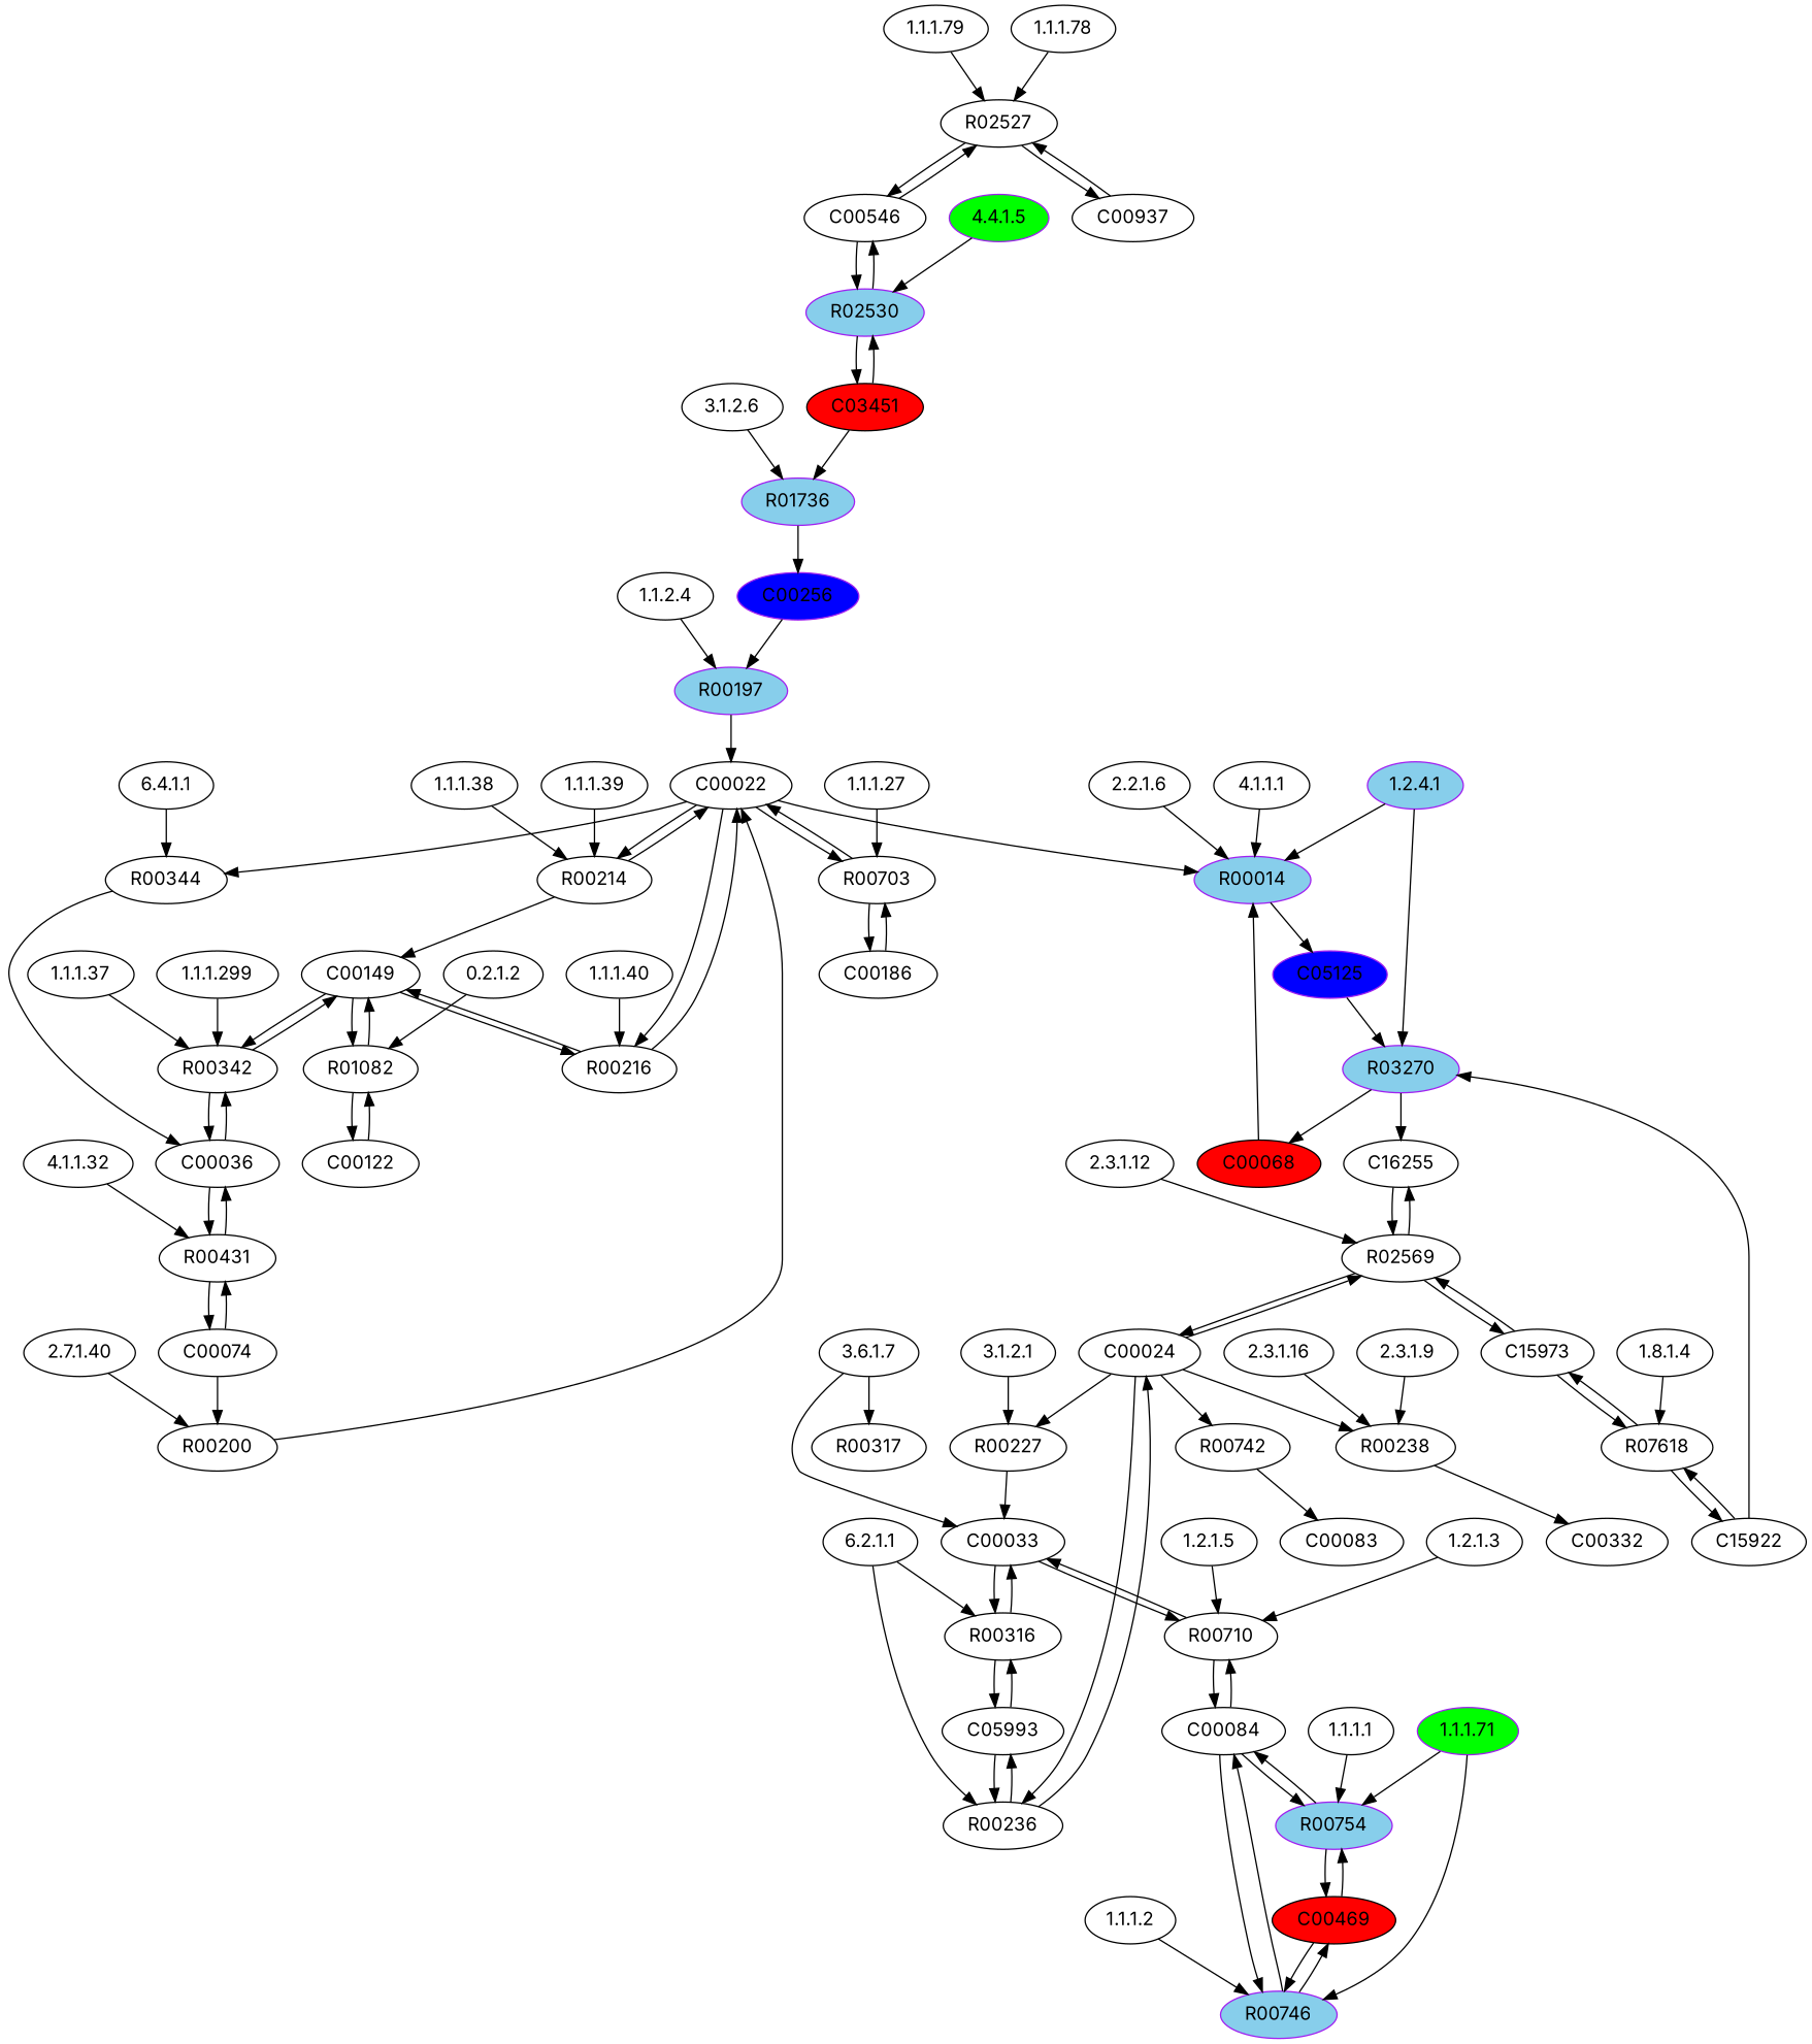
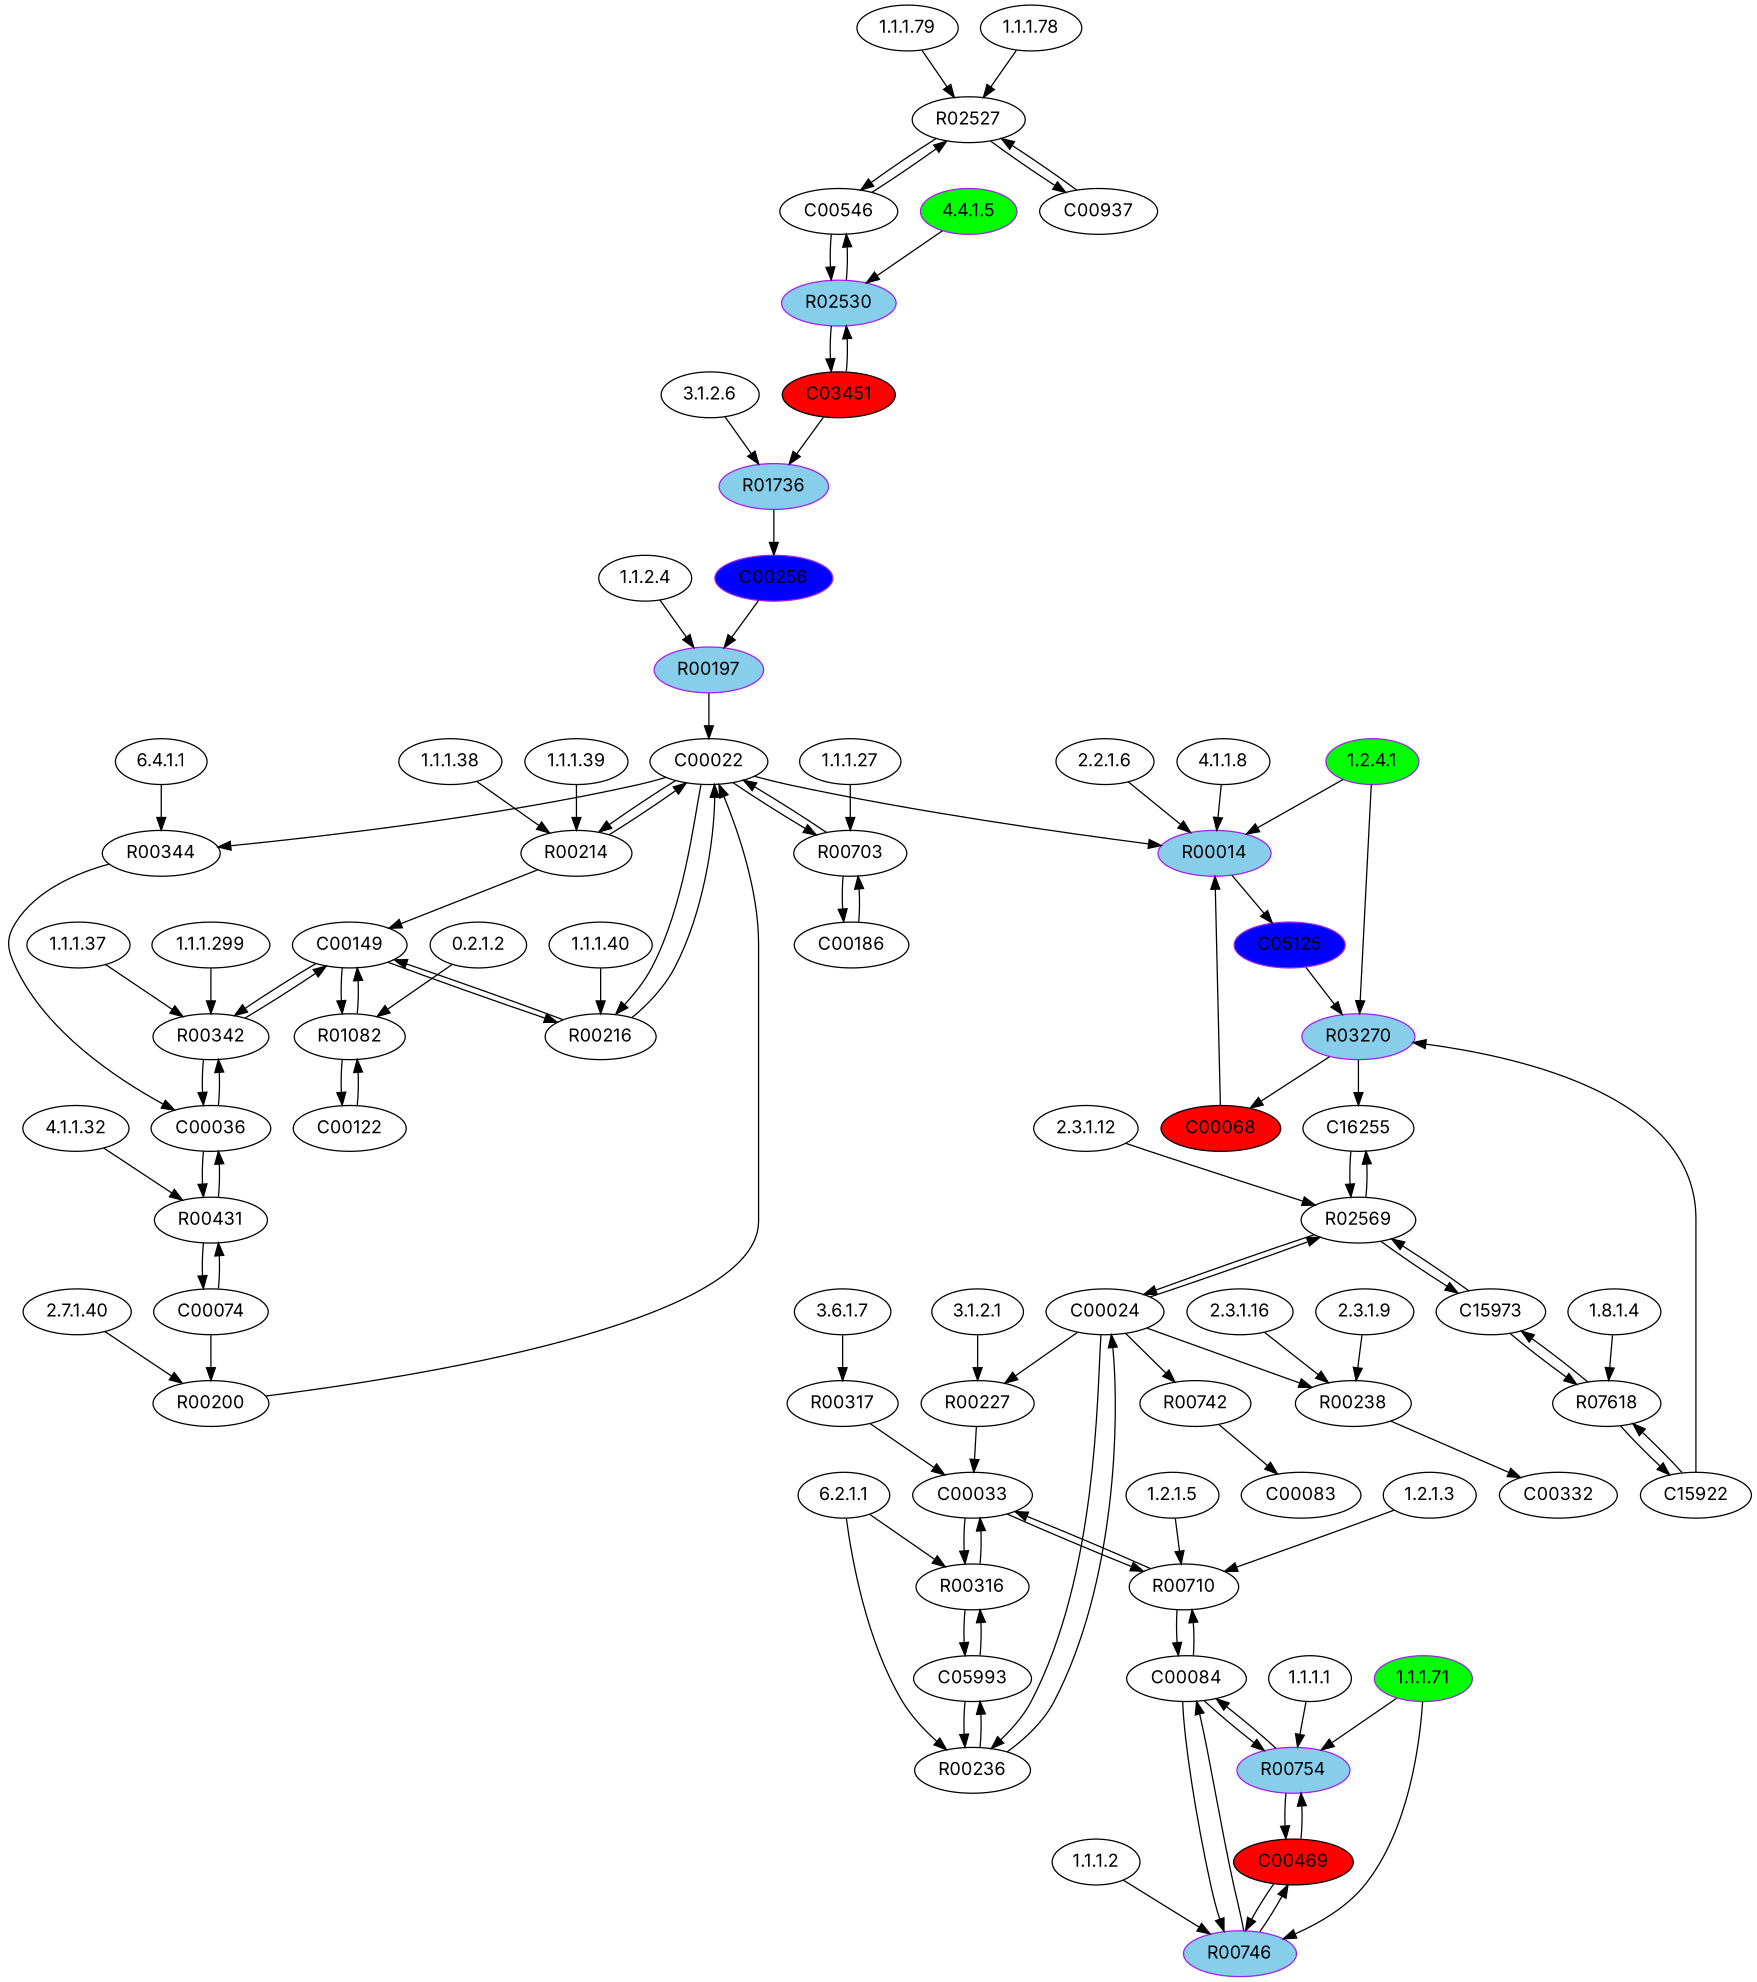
  digraph {
    fontname=Inter
    node [fontname=Inter type=E]
    edge [fontname=Inter]
    R02527 [type=R]
    "1.1.1.79"
    C00937 [type=C]
    C00546 [type=C]
    R00742 [type=R]
    C00083 [type=C]
    R00214 [type=R]
    "1.1.1.38"
    C00149 [type=C]
    C00022 [type=C]
    R00754 [color=purple fillcolor=skyblue style=filled type=R]
    "1.1.1.1"
    C00469 [fillcolor=red style=filled type=C]
    C00084 [type=C]
    "4.4.1.5" [color=purple fillcolor=green style=filled]
    R02530 [color=purple fillcolor=skyblue style=filled type=R]
    C03451 [fillcolor=red style=filled type=C]
    R00197 [color=purple fillcolor=skyblue style=filled type=R]
    "1.1.2.4"
    R00238 [type=R]
    "2.3.1.9"
    C00332 [type=C]
    R07618 [type=R]
    "1.8.1.4"
    C15973 [type=C]
    n26 [label=C15922 type=C]
    R00746 [color=purple fillcolor=skyblue style=filled type=R]
    "1.1.1.2"
    R00227 [type=R]
    "3.1.2.1"
    C00033 [type=C]
    R00710 [type=R]
    "1.2.1.5"
    "1.1.1.78"
    "2.3.1.16"
    R00317 [type=R]
    "3.6.1.7"
-   "1.2.4.1" [color=purple fillcolor=skyblue style=filled]
+   "1.2.4.1" [color=purple fillcolor=green style=filled]
    R03270 [color=purple fillcolor=skyblue style=filled type=R]
    R00014 [color=purple fillcolor=skyblue style=filled type=R]
    C00068 [fillcolor=red style=filled type=C]
    C16255 [type=C]
    C05125 [color=purple fillcolor=blue style=filled type=C]
-   "4.1.1.1"
+   "4.1.1.1" [label="4.1.1.8"]
    R00216 [type=R]
    "1.1.1.40"
    R00703 [type=R]
    "1.1.1.27"
    C00186 [type=C]
    R00200 [type=R]
    "2.7.1.40"
    R00316 [type=R]
    "6.2.1.1"
    R00236 [type=R]
    C05993 [type=C]
    C00024 [type=C]
    R00431 [type=R]
    "4.1.1.32"
    C00074 [type=C]
    C00036 [type=C]
    R02569 [type=R]
    "2.3.1.12"
    "2.2.1.6"
    R00342 [type=R]
    "1.1.1.37"
    n66 [label="0.2.1.2"]
    R01082 [type=R]
    C00122 [type=C]
    "1.1.1.39"
    R01736 [color=purple fillcolor=skyblue style=filled type=R]
    "3.1.2.6"
    C00256 [color=purple fillcolor=blue style=filled type=C]
    R00344 [type=R]
    "6.4.1.1"
    "1.2.1.3"
    "1.1.1.299"
    "1.1.1.71" [color=purple fillcolor=green style=filled]
    R02527 -> C00937
    R02527 -> C00546
    "1.1.1.79" -> R02527
    C00937 -> R02527
    C00546 -> R02527
    C00546 -> R02530
    R00742 -> C00083
    R00214 -> C00149
    R00214 -> C00022
    "1.1.1.38" -> R00214
    C00149 -> R00216
    C00149 -> R00342
    C00149 -> R01082
    C00022 -> R00214
    C00022 -> R00014
    C00022 -> R00216
    C00022 -> R00703
    C00022 -> R00344
    R00754 -> C00469
    R00754 -> C00084
    "1.1.1.1" -> R00754
    C00469 -> R00754
    C00469 -> R00746
    C00084 -> R00754
    C00084 -> R00746
    C00084 -> R00710
    "4.4.1.5" -> R02530
    R02530 -> C00546
    R02530 -> C03451
    C03451 -> R02530
    C03451 -> R01736
    R00197 -> C00022
    "1.1.2.4" -> R00197
    R00238 -> C00332
    "2.3.1.9" -> R00238
    R07618 -> C15973
    R07618 -> n26
    "1.8.1.4" -> R07618
    C15973 -> R07618
    C15973 -> R02569
    n26 -> R07618
    n26 -> R03270
    R00746 -> C00469
    R00746 -> C00084
    "1.1.1.2" -> R00746
    R00227 -> C00033
    "3.1.2.1" -> R00227
    C00033 -> R00710
    C00033 -> R00316
    R00710 -> C00084
    R00710 -> C00033
    "1.2.1.5" -> R00710
    "1.1.1.78" -> R02527
    "2.3.1.16" -> R00238
-   "3.6.1.7" -> C00033
+   R00317 -> C00033
    "3.6.1.7" -> R00317
    "1.2.4.1" -> R03270
    "1.2.4.1" -> R00014
    R03270 -> C00068
    R03270 -> C16255
    R00014 -> C05125
    C00068 -> R00014
    C16255 -> R02569
    C05125 -> R03270
    "4.1.1.1" -> R00014
    R00216 -> C00149
    R00216 -> C00022
    "1.1.1.40" -> R00216
    R00703 -> C00022
    R00703 -> C00186
    "1.1.1.27" -> R00703
    C00186 -> R00703
    R00200 -> C00022
    "2.7.1.40" -> R00200
    R00316 -> C00033
    R00316 -> C05993
    "6.2.1.1" -> R00316
    "6.2.1.1" -> R00236
    R00236 -> C05993
    R00236 -> C00024
    C05993 -> R00316
    C05993 -> R00236
    C00024 -> R00742
    C00024 -> R00238
    C00024 -> R00227
    C00024 -> R00236
    C00024 -> R02569
    R00431 -> C00074
    R00431 -> C00036
    "4.1.1.32" -> R00431
    C00074 -> R00200
    C00074 -> R00431
    C00036 -> R00431
    C00036 -> R00342
    R02569 -> C15973
    R02569 -> C16255
    R02569 -> C00024
    "2.3.1.12" -> R02569
    "2.2.1.6" -> R00014
    R00342 -> C00149
    R00342 -> C00036
    "1.1.1.37" -> R00342
    n66 -> R01082
    R01082 -> C00149
    R01082 -> C00122
    C00122 -> R01082
    "1.1.1.39" -> R00214
    R01736 -> C00256
    "3.1.2.6" -> R01736
    C00256 -> R00197
    R00344 -> C00036
    "6.4.1.1" -> R00344
    "1.2.1.3" -> R00710
    "1.1.1.299" -> R00342
    "1.1.1.71" -> R00754
    "1.1.1.71" -> R00746
  }
